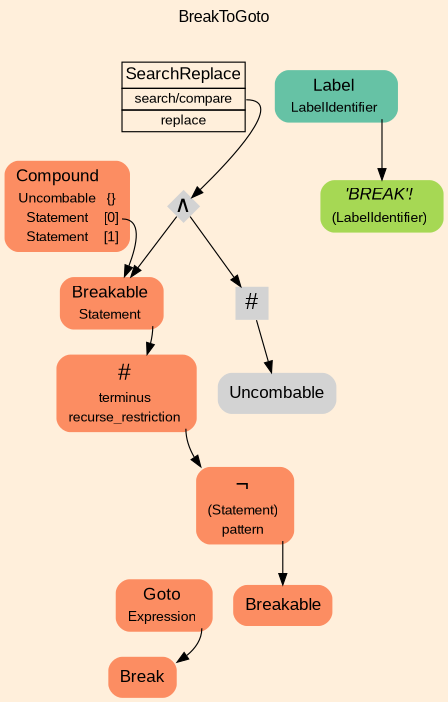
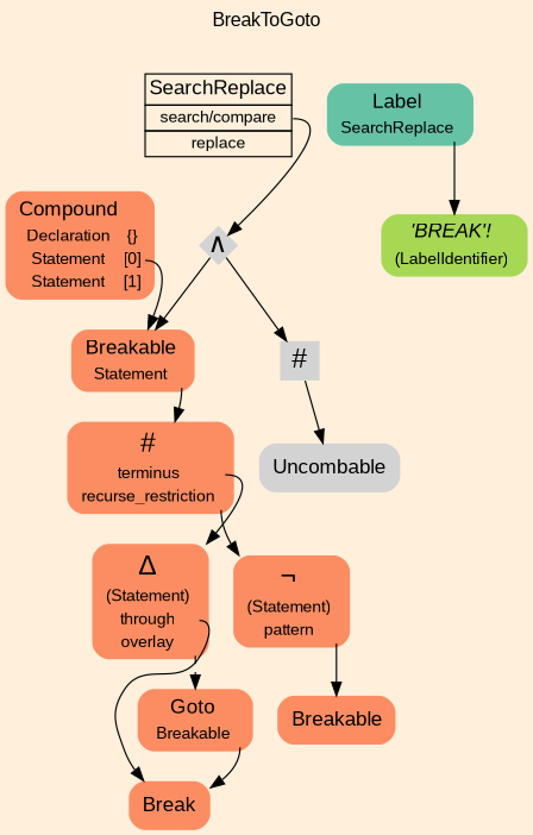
  digraph {
    bgcolor=antiquewhite1
    color=black
    fontcolor=black
    fontname=Arial
    label=BreakToGoto
    labelloc=t
    rankdir=TB
    ranksep=0.3
    node [fillcolor="/set28/2" fontcolor=grey40 fontname=Arial fontsize=12 shape=plaintext style="rounded,filled"]
    edge [color=black fontcolor=black fontname=Arial tailport=port0]
    n1 [color=black fillcolor=antiquewhite1 label=<<TABLE BORDER="0" CELLBORDER="1" CELLSPACING="0">      <TR><TD><FONT COLOR="black" POINT-SIZE="15">SearchReplace</FONT></TD></TR>      <TR><TD PORT="port0"><FONT COLOR="black" POINT-SIZE="12">search/compare</FONT></TD></TR>      <TR><TD PORT="port1"><FONT COLOR="black" POINT-SIZE="12">replace</FONT></TD></TR>     </TABLE>> style=filled]
    n2 [fixedsize=true height=0.4 label=<<FONT COLOR="black" POINT-SIZE="20">∧</FONT>> penwidth=0.0 shape=diamond style=filled width=0.4 fillcolor=""]
    n3 [label=<<TABLE BORDER="0" CELLBORDER="0" CELLSPACING="0">      <TR><TD><FONT COLOR="black" POINT-SIZE="15">Breakable</FONT></TD></TR>      <TR><TD><FONT COLOR="black" POINT-SIZE="12">Statement</FONT></TD><TD PORT="port0"></TD></TR>     </TABLE>>]
    n4 [fixedsize=true height=0.4 label=<<FONT COLOR="black" POINT-SIZE="20">#</FONT>> penwidth=0.0 shape=square style=filled width=0.4 fillcolor=""]
-   n5 [label=<<TABLE BORDER="0" CELLBORDER="0" CELLSPACING="0">      <TR><TD><FONT COLOR="black" POINT-SIZE="15">Compound</FONT></TD></TR>      <TR><TD><FONT COLOR="black" POINT-SIZE="12">Uncombable</FONT></TD><TD PORT="port0"><FONT COLOR="black" POINT-SIZE="12">{}</FONT></TD></TR>      <TR><TD><FONT COLOR="black" POINT-SIZE="12">Statement</FONT></TD><TD PORT="port1"><FONT COLOR="black" POINT-SIZE="12">[0]</FONT></TD></TR>      <TR><TD><FONT COLOR="black" POINT-SIZE="12">Statement</FONT></TD><TD PORT="port2"><FONT COLOR="black" POINT-SIZE="12">[1]</FONT></TD></TR>     </TABLE>>]
+   n5 [label=<<TABLE BORDER="0" CELLBORDER="0" CELLSPACING="0">      <TR><TD><FONT COLOR="black" POINT-SIZE="15">Compound</FONT></TD></TR>      <TR><TD><FONT COLOR="black" POINT-SIZE="12">Declaration</FONT></TD><TD PORT="port0"><FONT COLOR="black" POINT-SIZE="12">{}</FONT></TD></TR>      <TR><TD><FONT COLOR="black" POINT-SIZE="12">Statement</FONT></TD><TD PORT="port1"><FONT COLOR="black" POINT-SIZE="12">[0]</FONT></TD></TR>      <TR><TD><FONT COLOR="black" POINT-SIZE="12">Statement</FONT></TD><TD PORT="port2"><FONT COLOR="black" POINT-SIZE="12">[1]</FONT></TD></TR>     </TABLE>>]
    n6 [label=<<TABLE BORDER="0" CELLBORDER="0" CELLSPACING="0">      <TR><TD><FONT COLOR="black" POINT-SIZE="20">#</FONT></TD></TR>      <TR><TD><FONT COLOR="black" POINT-SIZE="12">terminus</FONT></TD><TD PORT="port0"></TD></TR>      <TR><TD><FONT COLOR="black" POINT-SIZE="12">recurse_restriction</FONT></TD><TD PORT="port1"></TD></TR>     </TABLE>>]
    n7 [label=<<TABLE BORDER="0" CELLBORDER="0" CELLSPACING="0">      <TR><TD><FONT COLOR="black" POINT-SIZE="15">Uncombable</FONT></TD></TR>     </TABLE>> fillcolor=""]
+   n8 [label=<<TABLE BORDER="0" CELLBORDER="0" CELLSPACING="0">      <TR><TD><FONT COLOR="black" POINT-SIZE="20">Δ</FONT></TD></TR>      <TR><TD><FONT COLOR="black" POINT-SIZE="12">(Statement)</FONT></TD><TD PORT="port0"></TD></TR>      <TR><TD><FONT COLOR="black" POINT-SIZE="12">through</FONT></TD><TD PORT="port1"></TD></TR>      <TR><TD><FONT COLOR="black" POINT-SIZE="12">overlay</FONT></TD><TD PORT="port2"></TD></TR>     </TABLE>>]
    n9 [label=<<TABLE BORDER="0" CELLBORDER="0" CELLSPACING="0">      <TR><TD><FONT COLOR="black" POINT-SIZE="20">¬</FONT></TD></TR>      <TR><TD><FONT COLOR="black" POINT-SIZE="12">(Statement)</FONT></TD><TD PORT="port0"></TD></TR>      <TR><TD><FONT COLOR="black" POINT-SIZE="12">pattern</FONT></TD><TD PORT="port1"></TD></TR>     </TABLE>>]
    n10 [label=<<TABLE BORDER="0" CELLBORDER="0" CELLSPACING="0">      <TR><TD><FONT COLOR="black" POINT-SIZE="15">Break</FONT></TD></TR>     </TABLE>>]
-   n11 [label=<<TABLE BORDER="0" CELLBORDER="0" CELLSPACING="0">      <TR><TD><FONT COLOR="black" POINT-SIZE="15">Goto</FONT></TD></TR>      <TR><TD><FONT COLOR="black" POINT-SIZE="12">Expression</FONT></TD><TD PORT="port0"></TD></TR>     </TABLE>>]
+   n11 [label=<<TABLE BORDER="0" CELLBORDER="0" CELLSPACING="0">      <TR><TD><FONT COLOR="black" POINT-SIZE="15">Goto</FONT></TD></TR>      <TR><TD><FONT COLOR="black" POINT-SIZE="12">Breakable</FONT></TD><TD PORT="port0"></TD></TR>     </TABLE>>]
    n12 [label=<<TABLE BORDER="0" CELLBORDER="0" CELLSPACING="0">      <TR><TD><FONT COLOR="black" POINT-SIZE="15">Breakable</FONT></TD></TR>     </TABLE>>]
    n13 [fillcolor="/set28/5" label=<<TABLE BORDER="0" CELLBORDER="0" CELLSPACING="0">      <TR><TD><FONT COLOR="black" POINT-SIZE="15"><I>'BREAK'!</I></FONT></TD></TR>      <TR><TD><FONT COLOR="black" POINT-SIZE="12">(LabelIdentifier)</FONT></TD><TD PORT="port0"></TD></TR>     </TABLE>>]
-   n14 [fillcolor="/set28/1" label=<<TABLE BORDER="0" CELLBORDER="0" CELLSPACING="0">      <TR><TD><FONT COLOR="black" POINT-SIZE="15">Label</FONT></TD></TR>      <TR><TD><FONT COLOR="black" POINT-SIZE="12">LabelIdentifier</FONT></TD><TD PORT="port0"></TD></TR>     </TABLE>>]
+   n14 [fillcolor="/set28/1" label=<<TABLE BORDER="0" CELLBORDER="0" CELLSPACING="0">      <TR><TD><FONT COLOR="black" POINT-SIZE="15">Label</FONT></TD></TR>      <TR><TD><FONT COLOR="black" POINT-SIZE="12">SearchReplace</FONT></TD><TD PORT="port0"></TD></TR>     </TABLE>>]
    n1 -> n2
    n2 -> n3
    n2 -> n4
    n3 -> n6
    n4 -> n7
    n5 -> n3 [tailport=port1]
+   n6 -> n8
    n6 -> n9 [tailport=port1]
+   n8 -> n10 [tailport=port1]
+   n8 -> n11 [style=dashed tailport=port2]
    n9 -> n12 [tailport=port1]
    n11 -> n10
    n14 -> n13
  }
